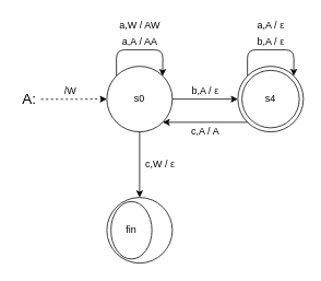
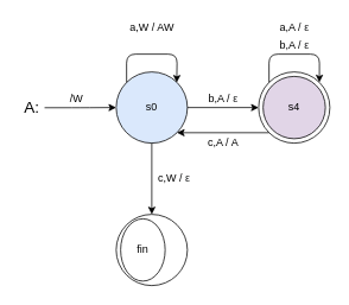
  <mxCell id="0" />
  <mxCell id="1" parent="0" />
  <mxCell id="2" value="&lt;font style=&quot;font-size: 18px&quot;&gt;A:&lt;/font&gt;" style="text;html=1;align=center;verticalAlign=middle;resizable=0;points=[];autosize=1;" parent="1" vertex="1"><mxGeometry x="20" y="110" width="30" height="20" as="geometry" /></mxCell>
- <mxCell id="3" value="s0" style="ellipse;whiteSpace=wrap;html=1;aspect=fixed;" vertex="1" parent="1"><mxGeometry x="130" y="80" width="80" height="80" as="geometry" /></mxCell>
+ <mxCell id="3" value="s0" style="ellipse;whiteSpace=wrap;html=1;aspect=fixed;fillColor=#dae8fc;" vertex="1" parent="1"><mxGeometry x="130" y="80" width="80" height="80" as="geometry" /></mxCell>
  <mxCell id="4" value="" style="ellipse;whiteSpace=wrap;html=1;aspect=fixed;" vertex="1" parent="1"><mxGeometry x="130" y="240" width="80" height="80" as="geometry" /></mxCell>
- <mxCell id="5" value="a,A / AA" style="text;html=1;align=center;verticalAlign=middle;resizable=0;points=[];autosize=1;" vertex="1" parent="1"><mxGeometry x="140" y="40" width="60" height="20" as="geometry" /></mxCell>
  <mxCell id="6" style="edgeStyle=orthogonalEdgeStyle;rounded=1;orthogonalLoop=1;jettySize=auto;html=1;exitX=0;exitY=0;exitDx=0;exitDy=0;" edge="1" parent="1" source="3"><mxGeometry relative="1" as="geometry"><mxPoint x="198" y="92" as="targetPoint" /></mxGeometry></mxCell>
- <mxCell id="7" value="" style="endArrow=classic;html=1;entryX=0;entryY=0.5;entryDx=0;entryDy=0;exitX=0.985;exitY=0.511;exitDx=0;exitDy=0;exitPerimeter=0;edgeStyle=orthogonalEdgeStyle;dashed=1;" edge="1" parent="1" source="2" target="3"><mxGeometry width="50" height="50" relative="1" as="geometry"><mxPoint x="60" y="120" as="sourcePoint" /><mxPoint x="110" y="140" as="targetPoint" /></mxGeometry></mxCell>
+ <mxCell id="7" value="" style="endArrow=classic;html=1;entryX=0;entryY=0.5;entryDx=0;entryDy=0;exitX=0.985;exitY=0.511;exitDx=0;exitDy=0;exitPerimeter=0;edgeStyle=orthogonalEdgeStyle;" edge="1" parent="1" source="2" target="3"><mxGeometry width="50" height="50" relative="1" as="geometry"><mxPoint x="60" y="120" as="sourcePoint" /><mxPoint x="110" y="140" as="targetPoint" /></mxGeometry></mxCell>
  <mxCell id="8" value="/W" style="text;html=1;align=center;verticalAlign=middle;resizable=0;points=[];autosize=1;" vertex="1" parent="1"><mxGeometry x="70" y="100" width="30" height="20" as="geometry" /></mxCell>
  <mxCell id="9" value="fin" style="ellipse;whiteSpace=wrap;html=1;aspect=fixed;" vertex="1" parent="1"><mxGeometry x="135" y="245" width="50" height="70" as="geometry" /></mxCell>
  <mxCell id="10" value="" style="ellipse;whiteSpace=wrap;html=1;aspect=fixed;" vertex="1" parent="1"><mxGeometry x="290" y="80" width="80" height="80" as="geometry" /></mxCell>
- <mxCell id="11" value="s4" style="ellipse;whiteSpace=wrap;html=1;aspect=fixed;" vertex="1" parent="1"><mxGeometry x="295" y="85" width="70" height="70" as="geometry" /></mxCell>
+ <mxCell id="11" value="s4" style="ellipse;whiteSpace=wrap;html=1;aspect=fixed;fillColor=#e1d5e7;" vertex="1" parent="1"><mxGeometry x="295" y="85" width="70" height="70" as="geometry" /></mxCell>
  <mxCell id="12" value="a,W / AW" style="text;html=1;align=center;verticalAlign=middle;resizable=0;points=[];autosize=1;" vertex="1" parent="1"><mxGeometry x="135" y="20" width="70" height="20" as="geometry" /></mxCell>
  <mxCell id="13" value="" style="endArrow=classic;html=1;exitX=1;exitY=0.5;exitDx=0;exitDy=0;entryX=0;entryY=0.5;entryDx=0;entryDy=0;edgeStyle=orthogonalEdgeStyle;" edge="1" parent="1" source="3" target="10"><mxGeometry width="50" height="50" relative="1" as="geometry"><mxPoint x="250" y="190" as="sourcePoint" /><mxPoint x="300" y="140" as="targetPoint" /></mxGeometry></mxCell>
  <mxCell id="14" value="b,A /&amp;nbsp;&lt;span style=&quot;color: rgb(32 , 33 , 34) ; text-align: left&quot;&gt;ε&lt;/span&gt;" style="text;html=1;align=center;verticalAlign=middle;resizable=0;points=[];autosize=1;" vertex="1" parent="1"><mxGeometry x="225" y="100" width="50" height="20" as="geometry" /></mxCell>
  <mxCell id="15" value="" style="endArrow=classic;html=1;exitX=0;exitY=1;exitDx=0;exitDy=0;entryX=1;entryY=1;entryDx=0;entryDy=0;edgeStyle=orthogonalEdgeStyle;" edge="1" parent="1" source="10" target="3"><mxGeometry width="50" height="50" relative="1" as="geometry"><mxPoint x="225" y="159.72" as="sourcePoint" /><mxPoint x="305" y="159.72" as="targetPoint" /></mxGeometry></mxCell>
  <mxCell id="16" value="c,A / A" style="text;html=1;align=center;verticalAlign=middle;resizable=0;points=[];autosize=1;" vertex="1" parent="1"><mxGeometry x="225" y="150" width="50" height="20" as="geometry" /></mxCell>
  <mxCell id="17" style="edgeStyle=orthogonalEdgeStyle;rounded=1;orthogonalLoop=1;jettySize=auto;html=1;exitX=0;exitY=0;exitDx=0;exitDy=0;entryX=1;entryY=0;entryDx=0;entryDy=0;" edge="1" parent="1" source="10" target="10"><mxGeometry relative="1" as="geometry"><mxPoint x="301.846" y="84.716" as="sourcePoint" /><mxPoint x="358.13" y="85" as="targetPoint" /><Array as="points"><mxPoint x="302" y="60" /><mxPoint x="358" y="60" /></Array></mxGeometry></mxCell>
  <mxCell id="18" value="b,A /&amp;nbsp;&lt;span style=&quot;color: rgb(32 , 33 , 34) ; text-align: left&quot;&gt;ε&lt;/span&gt;" style="text;html=1;align=center;verticalAlign=middle;resizable=0;points=[];autosize=1;" vertex="1" parent="1"><mxGeometry x="305" y="40" width="50" height="20" as="geometry" /></mxCell>
  <mxCell id="19" value="a,A /&amp;nbsp;&lt;span style=&quot;color: rgb(32 , 33 , 34) ; text-align: left&quot;&gt;ε&lt;/span&gt;" style="text;html=1;align=center;verticalAlign=middle;resizable=0;points=[];autosize=1;" vertex="1" parent="1"><mxGeometry x="305" y="20" width="50" height="20" as="geometry" /></mxCell>
  <mxCell id="20" value="" style="endArrow=classic;html=1;exitX=0.5;exitY=1;exitDx=0;exitDy=0;entryX=0.5;entryY=0;entryDx=0;entryDy=0;edgeStyle=orthogonalEdgeStyle;" edge="1" parent="1" source="3" target="4"><mxGeometry width="50" height="50" relative="1" as="geometry"><mxPoint x="209.996" y="210.004" as="sourcePoint" /><mxPoint x="106.564" y="210.004" as="targetPoint" /></mxGeometry></mxCell>
  <mxCell id="21" value="c,W /&amp;nbsp;&lt;span style=&quot;color: rgb(32 , 33 , 34) ; text-align: left&quot;&gt;ε&lt;/span&gt;" style="text;html=1;align=center;verticalAlign=middle;resizable=0;points=[];autosize=1;" vertex="1" parent="1"><mxGeometry x="170" y="190" width="50" height="20" as="geometry" /></mxCell>
